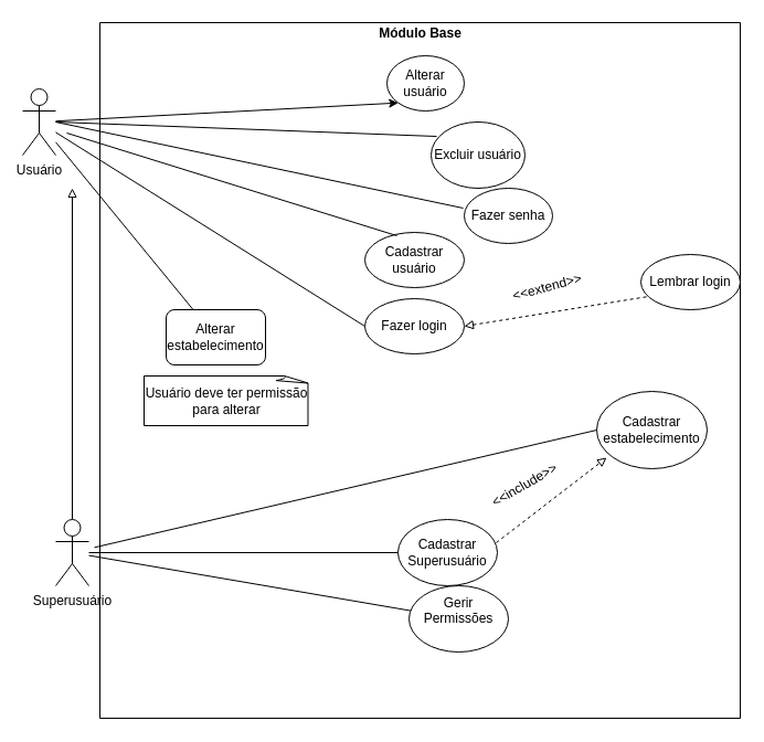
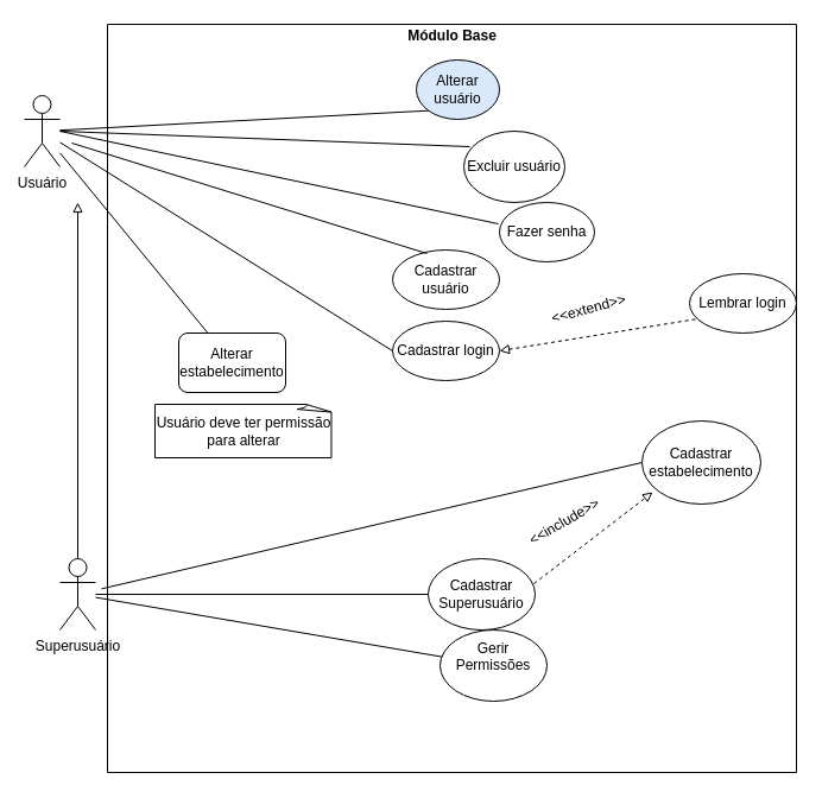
  <mxCell id="0" />
  <mxCell id="1" parent="0" />
  <mxCell id="2" value="" style="verticalLabelPosition=bottom;verticalAlign=top;html=1;shape=mxgraph.basic.rect;fillColor2=none;strokeWidth=1;size=20;indent=5;fillColor=none;" vertex="1" parent="1"><mxGeometry x="90" y="20" width="580" height="630" as="geometry" /></mxCell>
  <mxCell id="3" style="edgeStyle=orthogonalEdgeStyle;orthogonalLoop=1;jettySize=auto;html=1;endArrow=block;endFill=0;" parent="1" source="4" edge="1"><mxGeometry relative="1" as="geometry"><mxPoint x="65" y="170" as="targetPoint" /></mxGeometry></mxCell>
  <mxCell id="4" value="Superusuário" style="shape=umlActor;verticalLabelPosition=bottom;verticalAlign=top;html=1;labelBackgroundColor=none;align=center;" parent="1" vertex="1"><mxGeometry x="50" y="470" width="30" height="60" as="geometry" /></mxCell>
  <mxCell id="5" value="&lt;div&gt;Usuário&lt;/div&gt;&lt;div&gt;&lt;br&gt;&lt;/div&gt;" style="shape=umlActor;verticalLabelPosition=bottom;verticalAlign=top;html=1;align=center;labelPosition=center;labelBackgroundColor=none;labelBorderColor=none;" parent="1" vertex="1"><mxGeometry x="20" y="80" width="30" height="60" as="geometry" /></mxCell>
  <mxCell id="6" style="edgeStyle=orthogonalEdgeStyle;rounded=0;orthogonalLoop=1;jettySize=auto;html=1;endArrow=none;endFill=0;" parent="1" source="7" edge="1" target="4"><mxGeometry relative="1" as="geometry"><mxPoint x="90" y="410" as="targetPoint" /></mxGeometry></mxCell>
  <mxCell id="7" value="Cadastrar Superusuário" style="ellipse;whiteSpace=wrap;html=1;labelBackgroundColor=none;align=center;" parent="1" vertex="1"><mxGeometry x="360" y="470" width="90" height="60" as="geometry" /></mxCell>
  <mxCell id="8" value="&lt;div&gt;Gerir Permissões&lt;/div&gt;&lt;div&gt;&lt;br&gt;&lt;/div&gt;" style="ellipse;whiteSpace=wrap;html=1;labelBackgroundColor=none;align=center;" parent="1" vertex="1"><mxGeometry x="370" y="530" width="90" height="60" as="geometry" /></mxCell>
  <mxCell id="9" value="" style="endArrow=none;html=1;strokeColor=#000000;" parent="1" source="8" edge="1" target="4"><mxGeometry width="50" height="50" relative="1" as="geometry"><mxPoint x="410" y="300" as="sourcePoint" /><mxPoint x="100" y="430" as="targetPoint" /><Array as="points" /></mxGeometry></mxCell>
  <mxCell id="10" value="Cadastrar estabelecimento" style="ellipse;whiteSpace=wrap;html=1;labelBackgroundColor=none;align=center;" parent="1" vertex="1"><mxGeometry x="540" y="354" width="100" height="70" as="geometry" /></mxCell>
  <mxCell id="11" value="" style="endArrow=none;html=1;strokeColor=#000000;sourcePerimeterSpacing=5;targetPerimeterSpacing=5;entryX=0;entryY=0.5;entryDx=0;entryDy=0;" parent="1" edge="1" target="10" source="4"><mxGeometry width="50" height="50" relative="1" as="geometry"><mxPoint x="110" y="390" as="sourcePoint" /><mxPoint x="530" y="340" as="targetPoint" /></mxGeometry></mxCell>
  <mxCell id="12" value="" style="endArrow=block;html=1;strokeColor=#000000;exitX=0.989;exitY=0.35;exitDx=0;exitDy=0;exitPerimeter=0;entryX=0.09;entryY=0.857;entryDx=0;entryDy=0;entryPerimeter=0;endFill=0;dashed=1;" parent="1" source="7" target="10" edge="1"><mxGeometry width="50" height="50" relative="1" as="geometry"><mxPoint x="410" y="300" as="sourcePoint" /><mxPoint x="460" y="250" as="targetPoint" /></mxGeometry></mxCell>
  <mxCell id="13" value="&amp;lt;&amp;lt;include&amp;gt;&amp;gt;" style="text;html=1;strokeColor=none;fillColor=none;align=center;verticalAlign=middle;whiteSpace=wrap;rounded=0;labelBackgroundColor=none;rotation=-30;" parent="1" vertex="1"><mxGeometry x="450" y="424" width="50" height="30" as="geometry" /></mxCell>
  <mxCell id="14" value="Cadastrar usuário" style="ellipse;whiteSpace=wrap;html=1;" parent="1" vertex="1"><mxGeometry x="330" y="210" width="90" height="50" as="geometry" /></mxCell>
- <mxCell id="15" value="Fazer login" style="ellipse;whiteSpace=wrap;html=1;" parent="1" vertex="1"><mxGeometry x="330" y="270" width="90" height="50" as="geometry" /></mxCell>
+ <mxCell id="15" value="Cadastrar login" style="ellipse;whiteSpace=wrap;html=1;" parent="1" vertex="1"><mxGeometry x="330" y="270" width="90" height="50" as="geometry" /></mxCell>
  <mxCell id="16" value="" style="endArrow=none;html=1;entryX=0;entryY=0.5;entryDx=0;entryDy=0;" parent="1" source="5" target="15" edge="1"><mxGeometry width="50" height="50" relative="1" as="geometry"><mxPoint x="100" y="170" as="sourcePoint" /><mxPoint x="150" y="120" as="targetPoint" /></mxGeometry></mxCell>
  <mxCell id="17" value="Lembrar login" style="ellipse;whiteSpace=wrap;html=1;" parent="1" vertex="1"><mxGeometry x="580" y="230" width="90" height="50" as="geometry" /></mxCell>
  <mxCell id="18" value="" style="endArrow=none;dashed=1;html=1;exitX=1;exitY=0.5;exitDx=0;exitDy=0;entryX=0.078;entryY=0.76;entryDx=0;entryDy=0;entryPerimeter=0;endFill=0;startArrow=block;startFill=0;" parent="1" source="15" target="17" edge="1"><mxGeometry width="50" height="50" relative="1" as="geometry"><mxPoint x="270" y="190" as="sourcePoint" /><mxPoint x="320" y="140" as="targetPoint" /></mxGeometry></mxCell>
  <mxCell id="19" value="&amp;lt;&amp;lt;extend&amp;gt;&amp;gt;" style="text;html=1;align=center;verticalAlign=middle;resizable=0;points=[];autosize=1;rotation=-15;" parent="1" vertex="1"><mxGeometry x="455" y="250" width="80" height="20" as="geometry" /></mxCell>
- <mxCell id="20" value="&lt;div&gt;Alterar usuário&lt;/div&gt;" style="ellipse;whiteSpace=wrap;html=1;" vertex="1" parent="1"><mxGeometry x="350" y="50" width="70" height="50" as="geometry" /></mxCell>
+ <mxCell id="20" value="&lt;div&gt;Alterar usuário&lt;/div&gt;" style="ellipse;whiteSpace=wrap;html=1;fillColor=#dae8fc;" vertex="1" parent="1"><mxGeometry x="350" y="50" width="70" height="50" as="geometry" /></mxCell>
  <mxCell id="21" value="Excluir usuário" style="ellipse;whiteSpace=wrap;html=1;" vertex="1" parent="1"><mxGeometry x="390" y="110" width="85" height="60" as="geometry" /></mxCell>
  <mxCell id="22" value="" style="endArrow=none;html=1;entryX=0.059;entryY=0.217;entryDx=0;entryDy=0;entryPerimeter=0;" edge="1" parent="1" target="21"><mxGeometry width="50" height="50" relative="1" as="geometry"><mxPoint x="50" y="110" as="sourcePoint" /><mxPoint x="180" y="40" as="targetPoint" /><Array as="points" /></mxGeometry></mxCell>
- <mxCell id="23" value="" style="endArrow=classic;html=1;entryX=0;entryY=1;entryDx=0;entryDy=0;" edge="1" parent="1" source="5" target="20"><mxGeometry width="50" height="50" relative="1" as="geometry"><mxPoint x="90" y="80" as="sourcePoint" /><mxPoint x="170" y="30" as="targetPoint" /></mxGeometry></mxCell>
+ <mxCell id="23" value="" style="endArrow=none;html=1;entryX=0;entryY=1;entryDx=0;entryDy=0;" edge="1" parent="1" source="5" target="20"><mxGeometry width="50" height="50" relative="1" as="geometry"><mxPoint x="90" y="80" as="sourcePoint" /><mxPoint x="170" y="30" as="targetPoint" /></mxGeometry></mxCell>
  <mxCell id="24" value="" style="endArrow=none;html=1;entryX=0.322;entryY=0.06;entryDx=0;entryDy=0;entryPerimeter=0;" edge="1" parent="1" target="14"><mxGeometry width="50" height="50" relative="1" as="geometry"><mxPoint x="60" y="120" as="sourcePoint" /><mxPoint x="220" y="110" as="targetPoint" /><Array as="points" /></mxGeometry></mxCell>
  <mxCell id="25" value="Fazer senha" style="ellipse;whiteSpace=wrap;html=1;" vertex="1" parent="1"><mxGeometry x="420" y="170" width="80" height="50" as="geometry" /></mxCell>
  <mxCell id="26" value="" style="endArrow=none;html=1;entryX=-0.012;entryY=0.36;entryDx=0;entryDy=0;entryPerimeter=0;" edge="1" parent="1" target="25"><mxGeometry width="50" height="50" relative="1" as="geometry"><mxPoint x="50" y="110" as="sourcePoint" /><mxPoint x="240" y="100" as="targetPoint" /></mxGeometry></mxCell>
  <mxCell id="27" value="Alterar estabelecimento" style="whiteSpace=wrap;html=1;rounded=1;" vertex="1" parent="1"><mxGeometry x="150" y="280" width="90" height="50" as="geometry" /></mxCell>
  <mxCell id="28" value="" style="endArrow=none;html=1;" edge="1" parent="1" source="5" target="27"><mxGeometry width="50" height="50" relative="1" as="geometry"><mxPoint x="90" y="250" as="sourcePoint" /><mxPoint x="140" y="200" as="targetPoint" /></mxGeometry></mxCell>
  <mxCell id="29" value="Usuário deve ter permissão para alterar" style="whiteSpace=wrap;html=1;shape=mxgraph.basic.document" vertex="1" parent="1"><mxGeometry x="130" y="340" width="150" height="45" as="geometry" /></mxCell>
  <mxCell id="30" value="&lt;b&gt;Módulo Base&lt;br&gt;&lt;/b&gt;" style="text;html=1;align=center;verticalAlign=middle;resizable=0;points=[];autosize=1;" vertex="1" parent="1"><mxGeometry x="335" y="20" width="90" height="20" as="geometry" /></mxCell>
